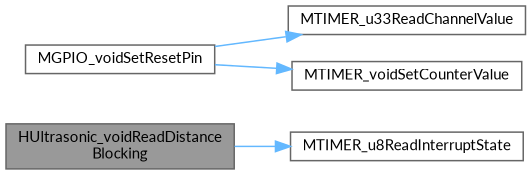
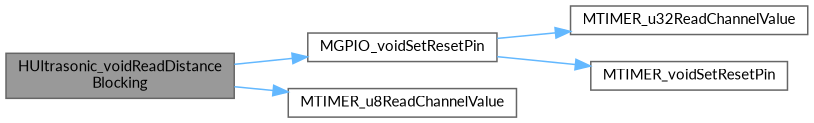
  digraph {
    fontname=Lato
    rankdir=LR
    node [color=grey40 fillcolor=white fontname=Lato fontsize=10 shape=box style=filled]
    edge [color=steelblue1 fontname=Lato fontsize=10 labelfontname=Helvetica labelfontsize=10 style=solid]
    n1 [color=gray40 fillcolor=grey60 fontcolor=black height=0.2 label="HUltrasonic_voidReadDistance\lBlocking" width=0.4]
    n2 [height=0.2 label=MGPIO_voidSetResetPin width=0.4]
-   n3 [height=0.2 label=MTIMER_u8ReadInterruptState width=0.4]
-   n4 [height=0.2 label=MTIMER_u33ReadChannelValue width=0.4]
-   n5 [height=0.2 label=MTIMER_voidSetCounterValue width=0.4]
+   n3 [height=0.2 label=MTIMER_u8ReadChannelValue width=0.4]
+   n4 [height=0.2 label=MTIMER_u32ReadChannelValue width=0.4]
+   n5 [height=0.2 label=MTIMER_voidSetResetPin width=0.4]
+   n1 -> n2
    n1 -> n3
    n2 -> n4
    n2 -> n5
  }
